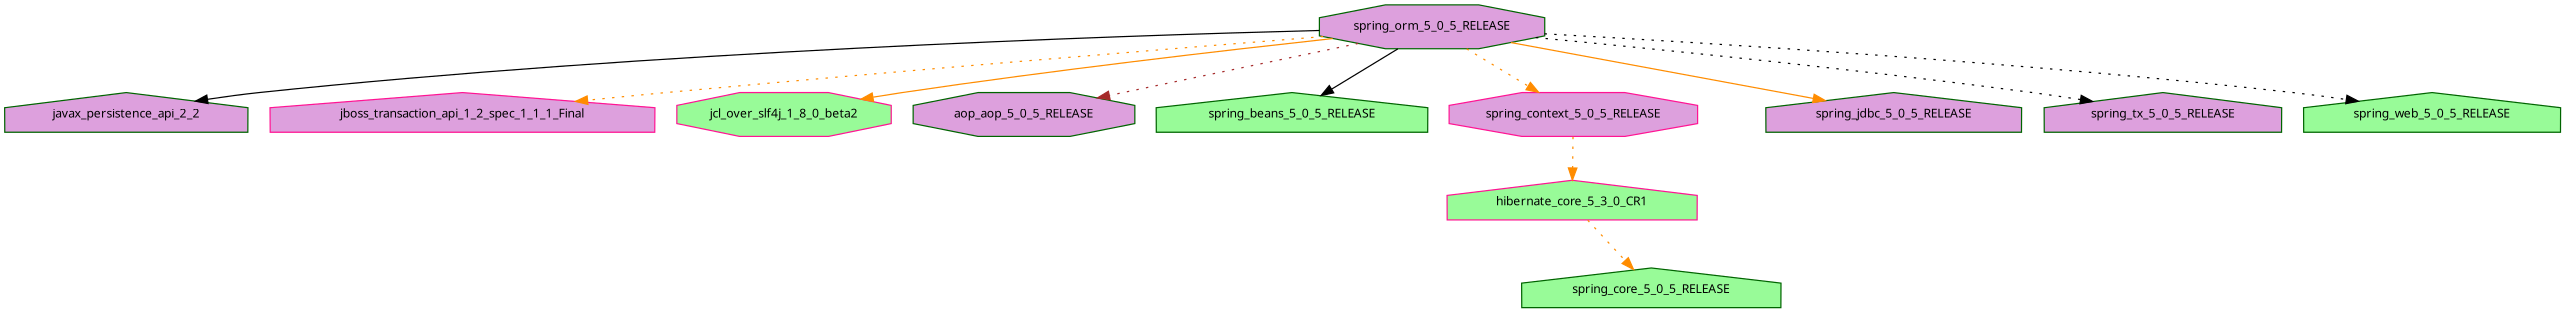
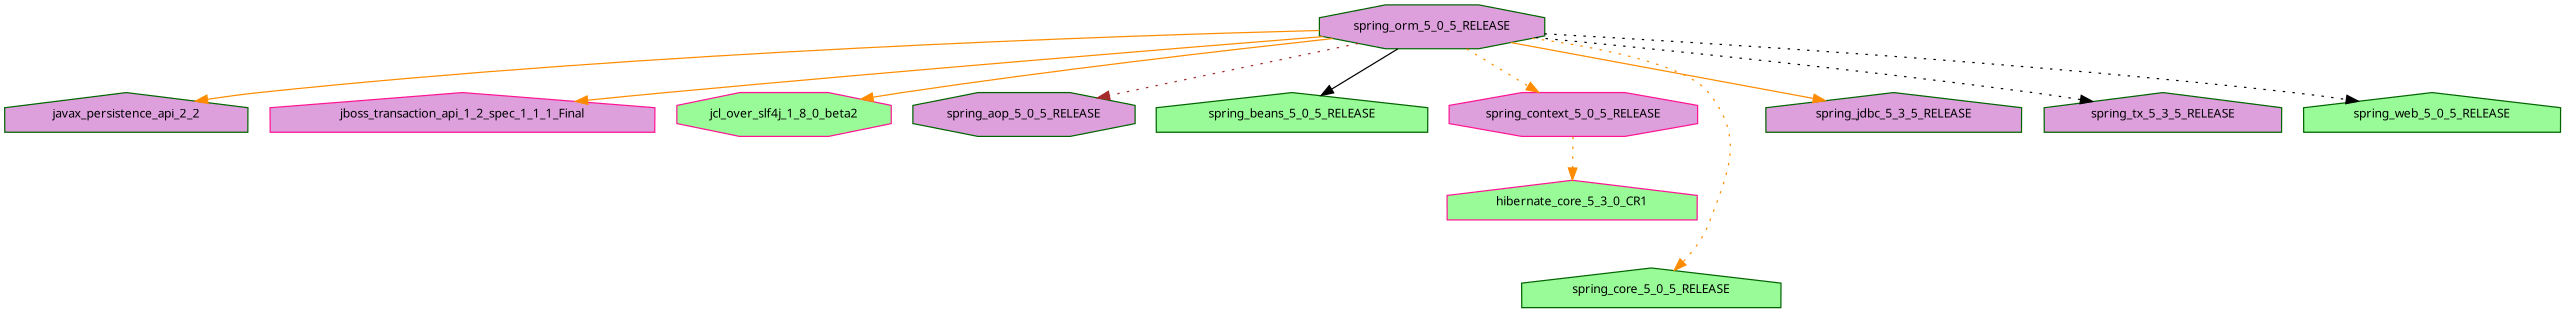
  digraph {
    fontname="Noto Sans"
    node [color=darkgreen fillcolor=plum fontname="Noto Sans" fontsize=10.0 shape=house style=filled]
    edge [color=darkorange fontname="Noto Sans" style=dotted]
    spring_orm_5_0_5_RELEASE [shape=octagon]
    javax_persistence_api_2_2
    jboss_transaction_api_1_2_spec_1_1_1_Final [color=deeppink]
    jcl_over_slf4j_1_8_0_beta2 [color=deeppink fillcolor=palegreen shape=octagon]
-   spring_aop_5_0_5_RELEASE [shape=octagon label=aop_aop_5_0_5_RELEASE]
+   spring_aop_5_0_5_RELEASE [shape=octagon]
    spring_beans_5_0_5_RELEASE [fillcolor=palegreen]
    spring_context_5_0_5_RELEASE [color=deeppink shape=octagon]
    spring_core_5_0_5_RELEASE [fillcolor=palegreen]
-   spring_jdbc_5_0_5_RELEASE
-   spring_tx_5_0_5_RELEASE
+   spring_jdbc_5_0_5_RELEASE [label=spring_jdbc_5_3_5_RELEASE]
+   spring_tx_5_0_5_RELEASE [label=spring_tx_5_3_5_RELEASE]
    spring_web_5_0_5_RELEASE [fillcolor=palegreen]
    hibernate_core_5_3_0_CR1 [color=deeppink fillcolor=palegreen]
-   spring_orm_5_0_5_RELEASE -> javax_persistence_api_2_2 [color=black style=solid]
-   spring_orm_5_0_5_RELEASE -> jboss_transaction_api_1_2_spec_1_1_1_Final
+   spring_orm_5_0_5_RELEASE -> javax_persistence_api_2_2 [style=solid]
+   spring_orm_5_0_5_RELEASE -> jboss_transaction_api_1_2_spec_1_1_1_Final [style=solid]
    spring_orm_5_0_5_RELEASE -> jcl_over_slf4j_1_8_0_beta2 [style=solid]
    spring_orm_5_0_5_RELEASE -> spring_aop_5_0_5_RELEASE [color=brown]
    spring_orm_5_0_5_RELEASE -> spring_beans_5_0_5_RELEASE [color=black style=solid]
    spring_orm_5_0_5_RELEASE -> spring_context_5_0_5_RELEASE
-   hibernate_core_5_3_0_CR1 -> spring_core_5_0_5_RELEASE
+   spring_orm_5_0_5_RELEASE -> spring_core_5_0_5_RELEASE
    spring_orm_5_0_5_RELEASE -> spring_jdbc_5_0_5_RELEASE [style=solid]
    spring_orm_5_0_5_RELEASE -> spring_tx_5_0_5_RELEASE [color=black]
    spring_orm_5_0_5_RELEASE -> spring_web_5_0_5_RELEASE [color=black]
    spring_context_5_0_5_RELEASE -> hibernate_core_5_3_0_CR1
  }
